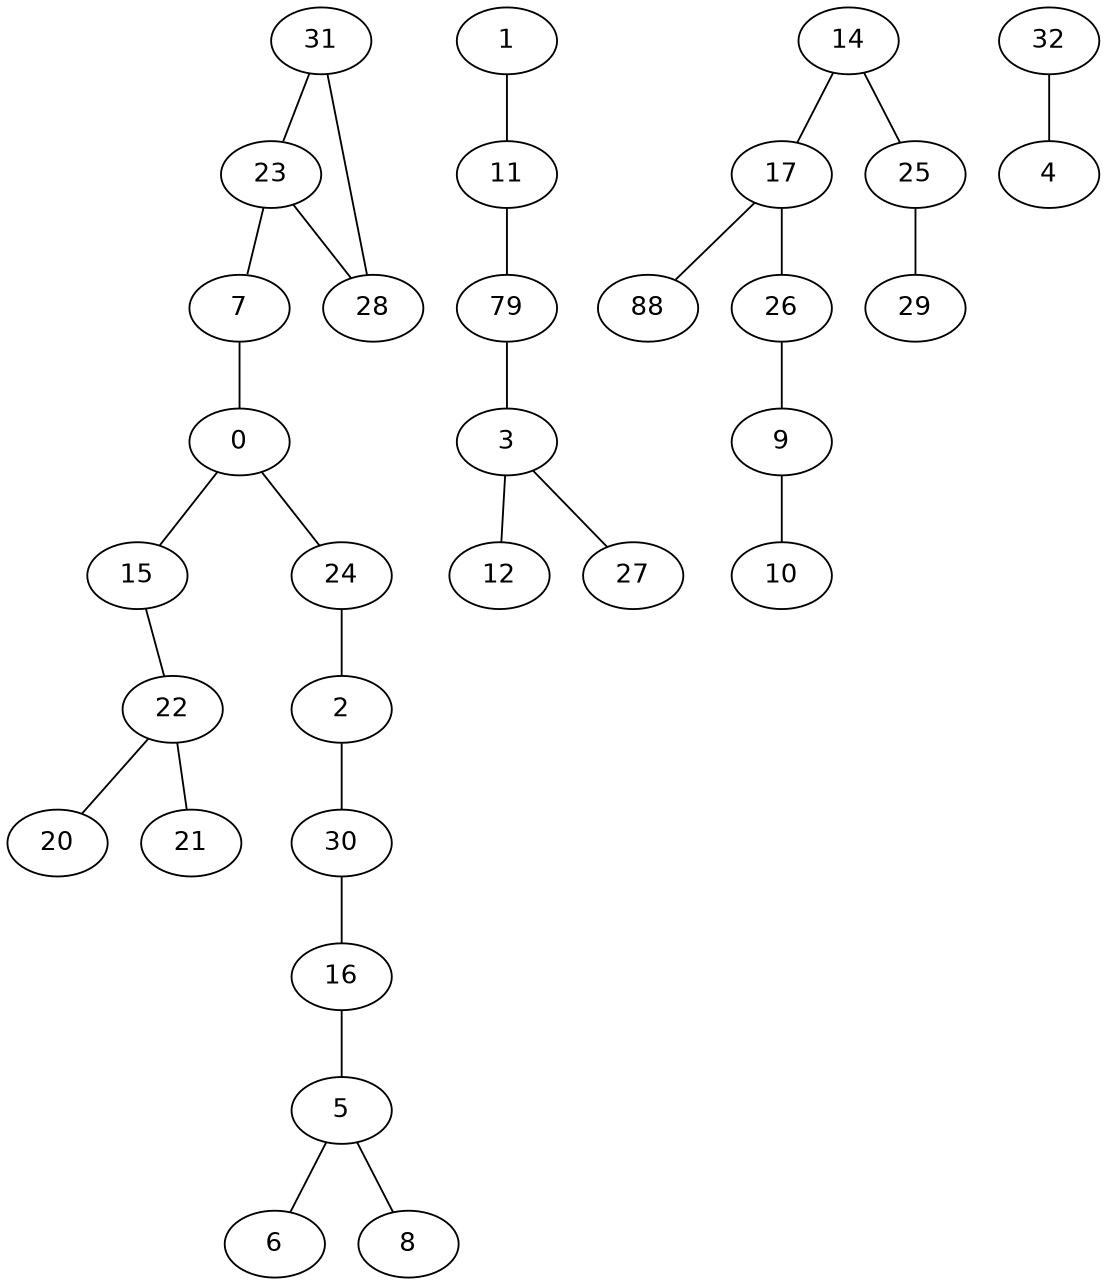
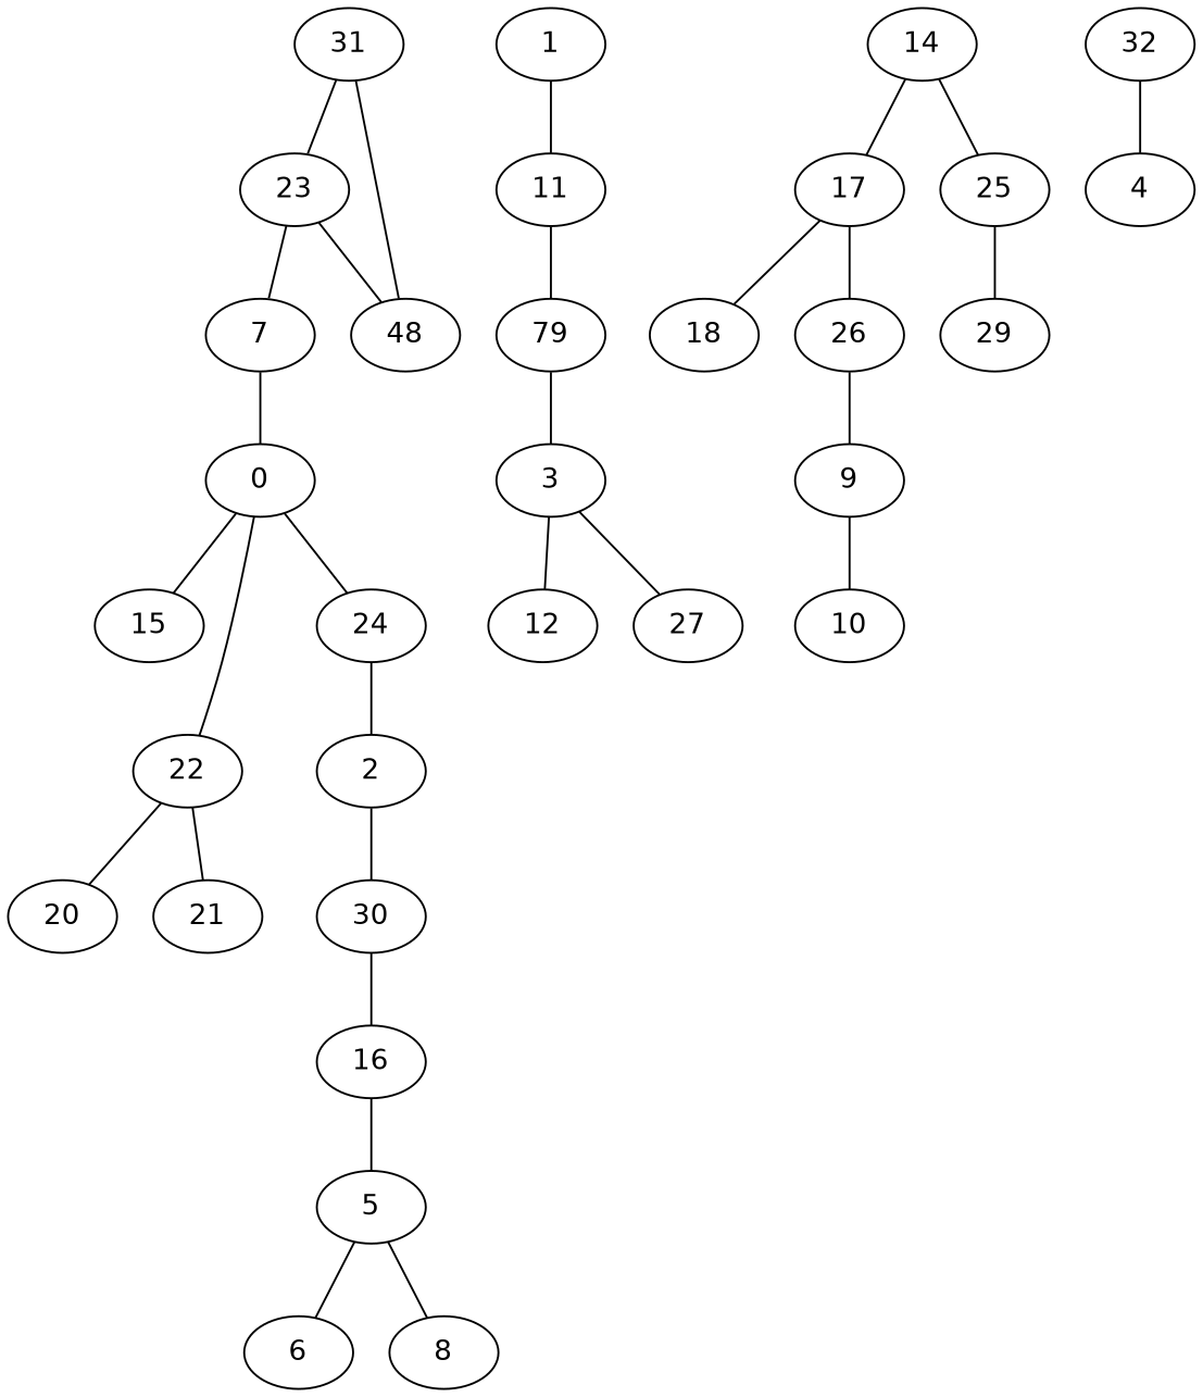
  graph {
    fontname="DejaVu Sans"
    node [fontname="DejaVu Sans"]
    edge [fontname="DejaVu Sans"]
    0
    15
    22
    24
    20
    21
    2
    30
    1
    11
    n11 [label=79]
    3
    16
    5
    12
    27
    6
    8
    9
    10
    14
    17
    25
-   18 [label=88]
+   18
    26
    29
    23
    7
-   28
+   28 [label=48]
    31
    32
    4
    0 -- 15
-   15 -- 22
+   0 -- 22
    0 -- 24
    22 -- 20
    22 -- 21
    24 -- 2
    2 -- 30
    30 -- 16
    1 -- 11
    11 -- n11
    n11 -- 3
    3 -- 12
    3 -- 27
    16 -- 5
    5 -- 6
    5 -- 8
    9 -- 10
    14 -- 17
    14 -- 25
    17 -- 18
    17 -- 26
    25 -- 29
    26 -- 9
    23 -- 7
    23 -- 28
    7 -- 0
    31 -- 23
    31 -- 28
    32 -- 4
  }
